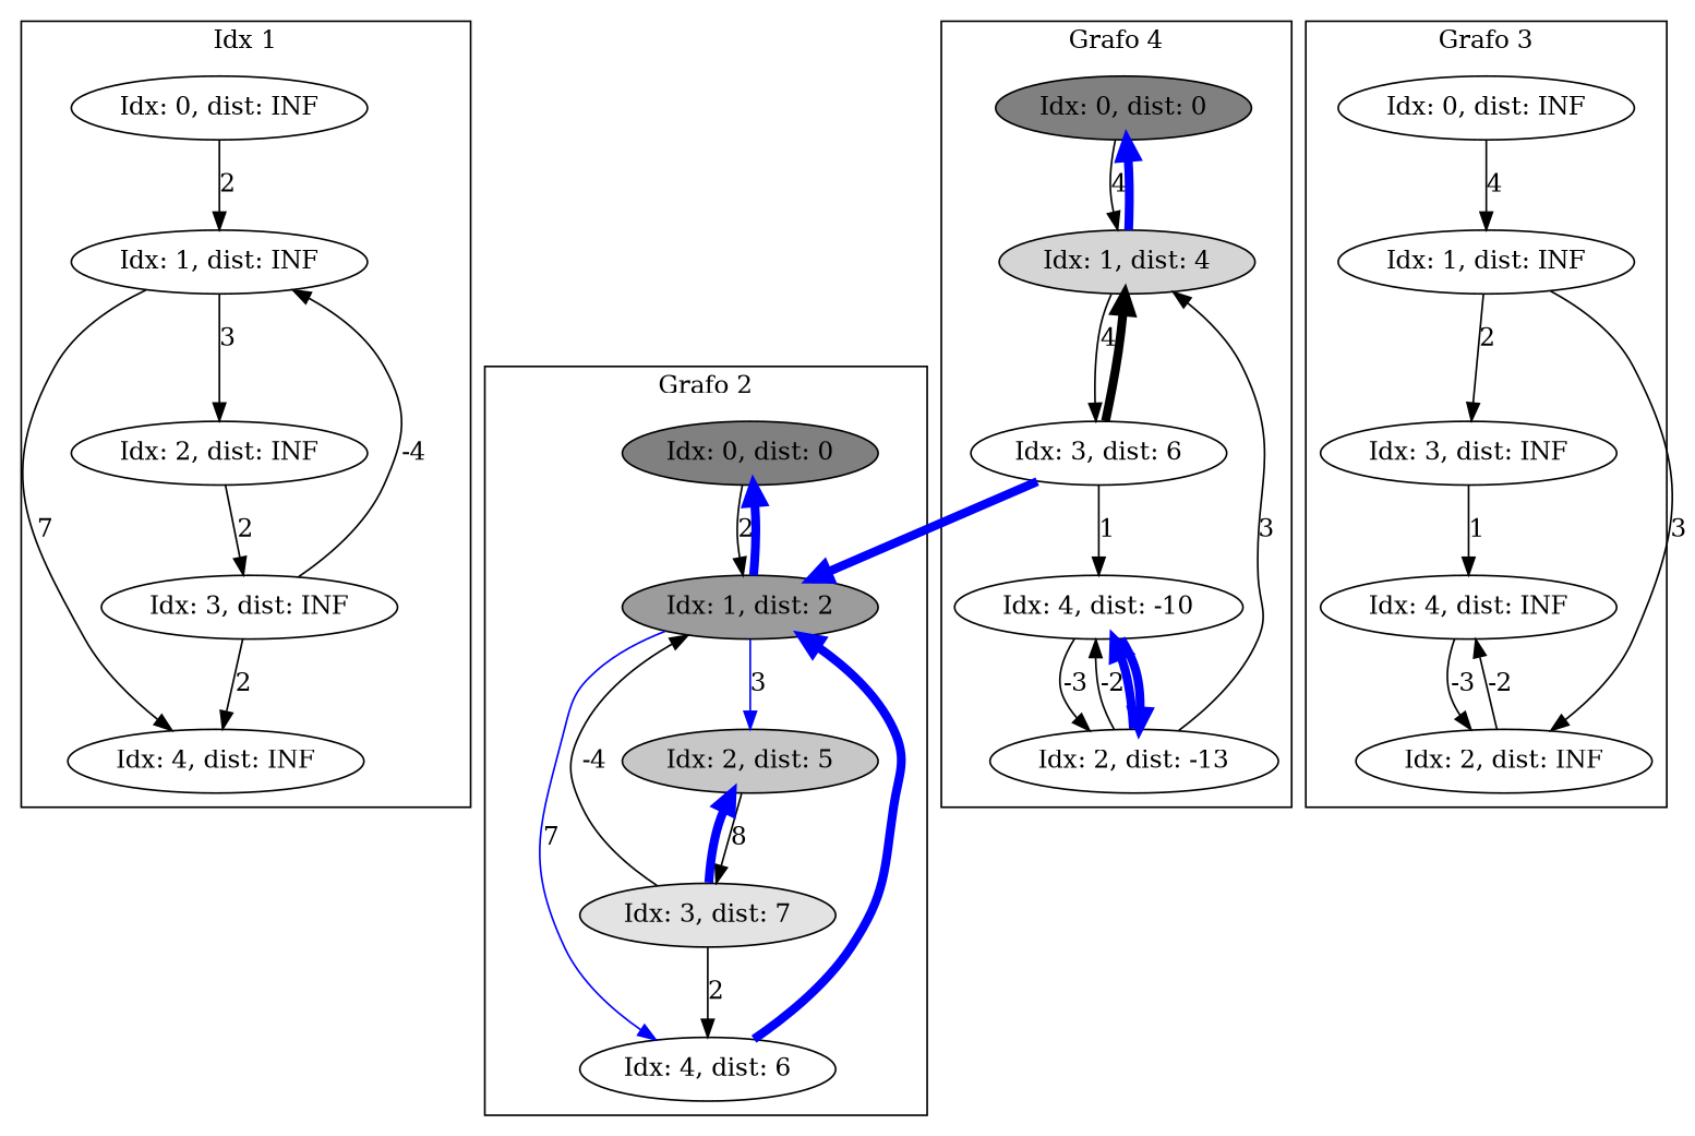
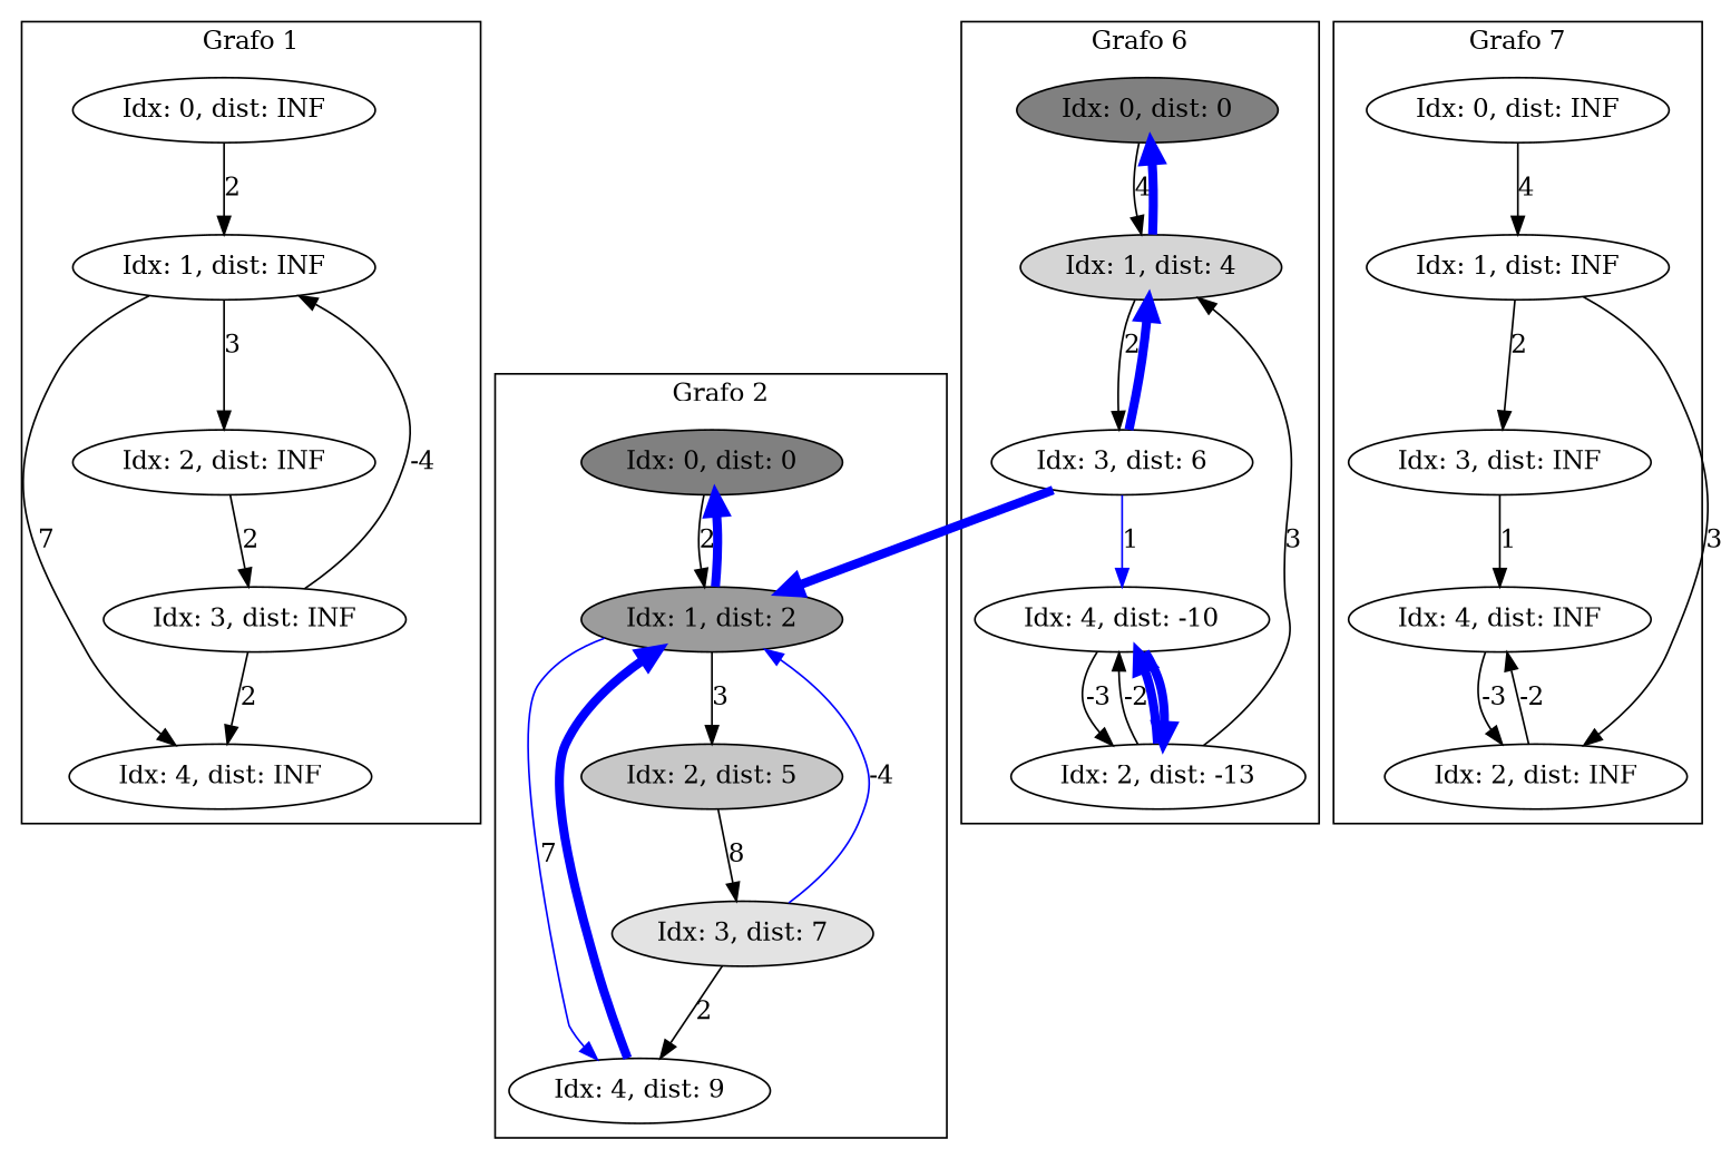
  digraph {
    rankdir=TB
    node [fillcolor="0.0 0.0 inf" shape=oval style=filled]
    n1 [label="Idx: 0, dist: INF"]
    n2 [label="Idx: 1, dist: INF"]
    n3 [label="Idx: 4, dist: INF"]
    n4 [label="Idx: 2, dist: INF"]
    n5 [label="Idx: 3, dist: INF"]
    n6 [fillcolor="0.0 0.0 0.5" label="Idx: 0, dist: 0"]
    n7 [fillcolor="0.0 0.0 0.611111" label="Idx: 1, dist: 2"]
-   n8 [fillcolor="0.0 0.0 1" label="Idx: 4, dist: 6"]
+   n8 [fillcolor="0.0 0.0 1" label="Idx: 4, dist: 9"]
    n9 [fillcolor="0.0 0.0 0.777778" label="Idx: 2, dist: 5"]
    n10 [fillcolor="0.0 0.0 0.888889" label="Idx: 3, dist: 7"]
    n11 [label="Idx: 0, dist: INF"]
    n12 [label="Idx: 1, dist: INF"]
    n13 [label="Idx: 3, dist: INF"]
    n14 [label="Idx: 2, dist: INF"]
    n15 [label="Idx: 4, dist: INF"]
    n16 [fillcolor="0.0 0.0 0.5" label="Idx: 0, dist: 0"]
    n17 [fillcolor="0.0 0.0 0.833333" label="Idx: 1, dist: 4"]
    n18 [fillcolor="0.0 0.0 1" label="Idx: 3, dist: 6"]
    n19 [fillcolor="0.0 0.0 1.58333" label="Idx: 2, dist: -13"]
    n20 [fillcolor="0.0 0.0 1.33333" label="Idx: 4, dist: -10"]
    subgraph cluster_1 {
-     label="Idx 1"
+     label="Grafo 1"
      n1
      n2
      n3
      n4
      n5
    }
    subgraph cluster_2 {
      label="Grafo 2"
      n6
      n7
      n8
      n9
      n10
    }
    subgraph cluster_3 {
-     label="Grafo 3"
+     label="Grafo 7"
      n11
      n12
      n13
      n14
      n15
    }
    subgraph cluster_4 {
-     label="Grafo 4"
+     label="Grafo 6"
      n16
      n17
      n18
      n19
      n20
    }
    n1 -> n2 [label=2]
    n2 -> n3 [label=7]
    n2 -> n4 [label=3]
    n4 -> n5 [label=2]
    n5 -> n2 [label=-4]
    n5 -> n3 [label=2]
    n6 -> n7 [label=2]
    n7 -> n6 [color=blue penwidth=5]
    n7 -> n8 [color=blue label=7]
-   n7 -> n9 [label=3 color=blue]
+   n7 -> n9 [label=3]
    n8 -> n7 [color=blue penwidth=5]
    n9 -> n10 [label=8]
-   n10 -> n7 [label=-4]
+   n10 -> n7 [label=-4 color=blue]
    n10 -> n8 [label=2]
-   n10 -> n9 [color=blue penwidth=5]
    n11 -> n12 [label=4]
    n12 -> n13 [label=2]
    n12 -> n14 [label=3]
    n13 -> n15 [label=1]
    n14 -> n15 [label=-2]
    n15 -> n14 [label=-3]
    n16 -> n17 [label=4]
    n17 -> n16 [color=blue penwidth=5]
-   n17 -> n18 [label=4]
+   n17 -> n18 [label=2]
    n18 -> n7 [color=blue penwidth=5]
-   n18 -> n17 [color=black penwidth=5]
-   n18 -> n20 [label=1]
+   n18 -> n17 [color=blue penwidth=5]
+   n18 -> n20 [label=1 color=blue]
    n19 -> n17 [label=3]
    n19 -> n20 [label=-2]
    n19 -> n20 [color=blue penwidth=5]
    n20 -> n19 [label=-3]
    n20 -> n19 [color=blue penwidth=5]
  }
